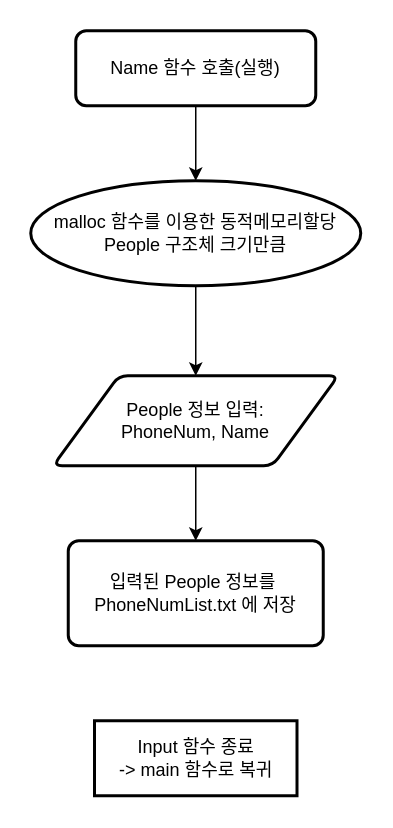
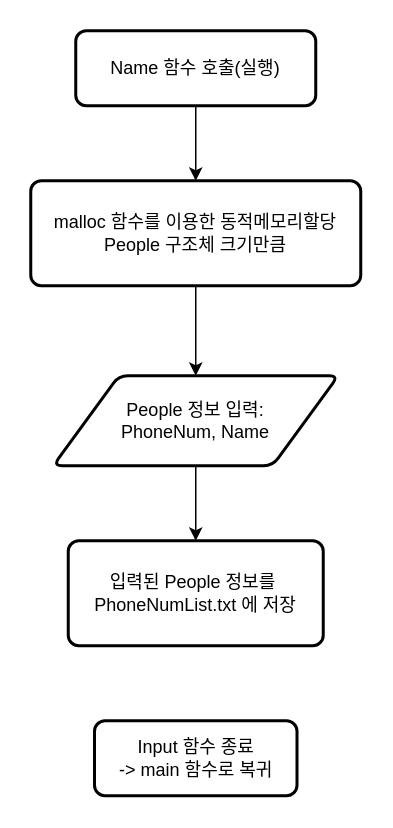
  <mxCell id="0" />
  <mxCell id="1" parent="0" />
  <mxCell id="2" style="edgeStyle=orthogonalEdgeStyle;rounded=0;orthogonalLoop=1;jettySize=auto;html=1;exitX=0.5;exitY=1;exitDx=0;exitDy=0;entryX=0.5;entryY=0;entryDx=0;entryDy=0;" edge="1" parent="1" source="3" target="7"><mxGeometry relative="1" as="geometry" /></mxCell>
  <mxCell id="3" value="Name 함수 호출(실행)" style="rounded=1;whiteSpace=wrap;html=1;absoluteArcSize=1;arcSize=14;strokeWidth=2;" vertex="1" parent="1"><mxGeometry x="50" y="20" width="160" height="50" as="geometry" /></mxCell>
  <mxCell id="4" style="edgeStyle=orthogonalEdgeStyle;rounded=0;orthogonalLoop=1;jettySize=auto;html=1;exitX=0.5;exitY=1;exitDx=0;exitDy=0;entryX=0.5;entryY=0;entryDx=0;entryDy=0;" edge="1" parent="1" source="5" target="8"><mxGeometry relative="1" as="geometry" /></mxCell>
  <mxCell id="5" value="People 정보 입력:&lt;br&gt;PhoneNum, Name" style="shape=parallelogram;html=1;strokeWidth=2;perimeter=parallelogramPerimeter;whiteSpace=wrap;rounded=1;arcSize=12;size=0.23;" vertex="1" parent="1"><mxGeometry x="35" y="250" width="190" height="60" as="geometry" /></mxCell>
  <mxCell id="6" style="edgeStyle=orthogonalEdgeStyle;rounded=0;orthogonalLoop=1;jettySize=auto;html=1;exitX=0.5;exitY=1;exitDx=0;exitDy=0;entryX=0.5;entryY=0;entryDx=0;entryDy=0;" edge="1" parent="1" source="7" target="5"><mxGeometry relative="1" as="geometry" /></mxCell>
- <mxCell id="7" value="malloc 함수를 이용한 동적메모리할당&lt;br&gt;People 구조체 크기만큼" style="ellipse;whiteSpace=wrap;html=1;absoluteArcSize=1;arcSize=14;strokeWidth=2;" vertex="1" parent="1"><mxGeometry x="20" y="120" width="220" height="70" as="geometry" /></mxCell>
+ <mxCell id="7" value="malloc 함수를 이용한 동적메모리할당&lt;br&gt;People 구조체 크기만큼" style="rounded=1;whiteSpace=wrap;html=1;absoluteArcSize=1;arcSize=14;strokeWidth=2;" vertex="1" parent="1"><mxGeometry x="20" y="120" width="220" height="70" as="geometry" /></mxCell>
  <mxCell id="8" value="입력된 People 정보를&amp;nbsp;&lt;br&gt;PhoneNumList.txt 에 저장" style="rounded=1;whiteSpace=wrap;html=1;absoluteArcSize=1;arcSize=14;strokeWidth=2;" vertex="1" parent="1"><mxGeometry x="45" y="360" width="170" height="70" as="geometry" /></mxCell>
- <mxCell id="9" value="Input 함수 종료&lt;br&gt;-&amp;gt; main 함수로 복귀" style="whiteSpace=wrap;html=1;absoluteArcSize=1;arcSize=14;strokeWidth=2;rounded=0;" vertex="1" parent="1"><mxGeometry x="62.5" y="480" width="135" height="50" as="geometry" /></mxCell>
+ <mxCell id="9" value="Input 함수 종료&lt;br&gt;-&amp;gt; main 함수로 복귀" style="rounded=1;whiteSpace=wrap;html=1;absoluteArcSize=1;arcSize=14;strokeWidth=2;" vertex="1" parent="1"><mxGeometry x="62.5" y="480" width="135" height="50" as="geometry" /></mxCell>
